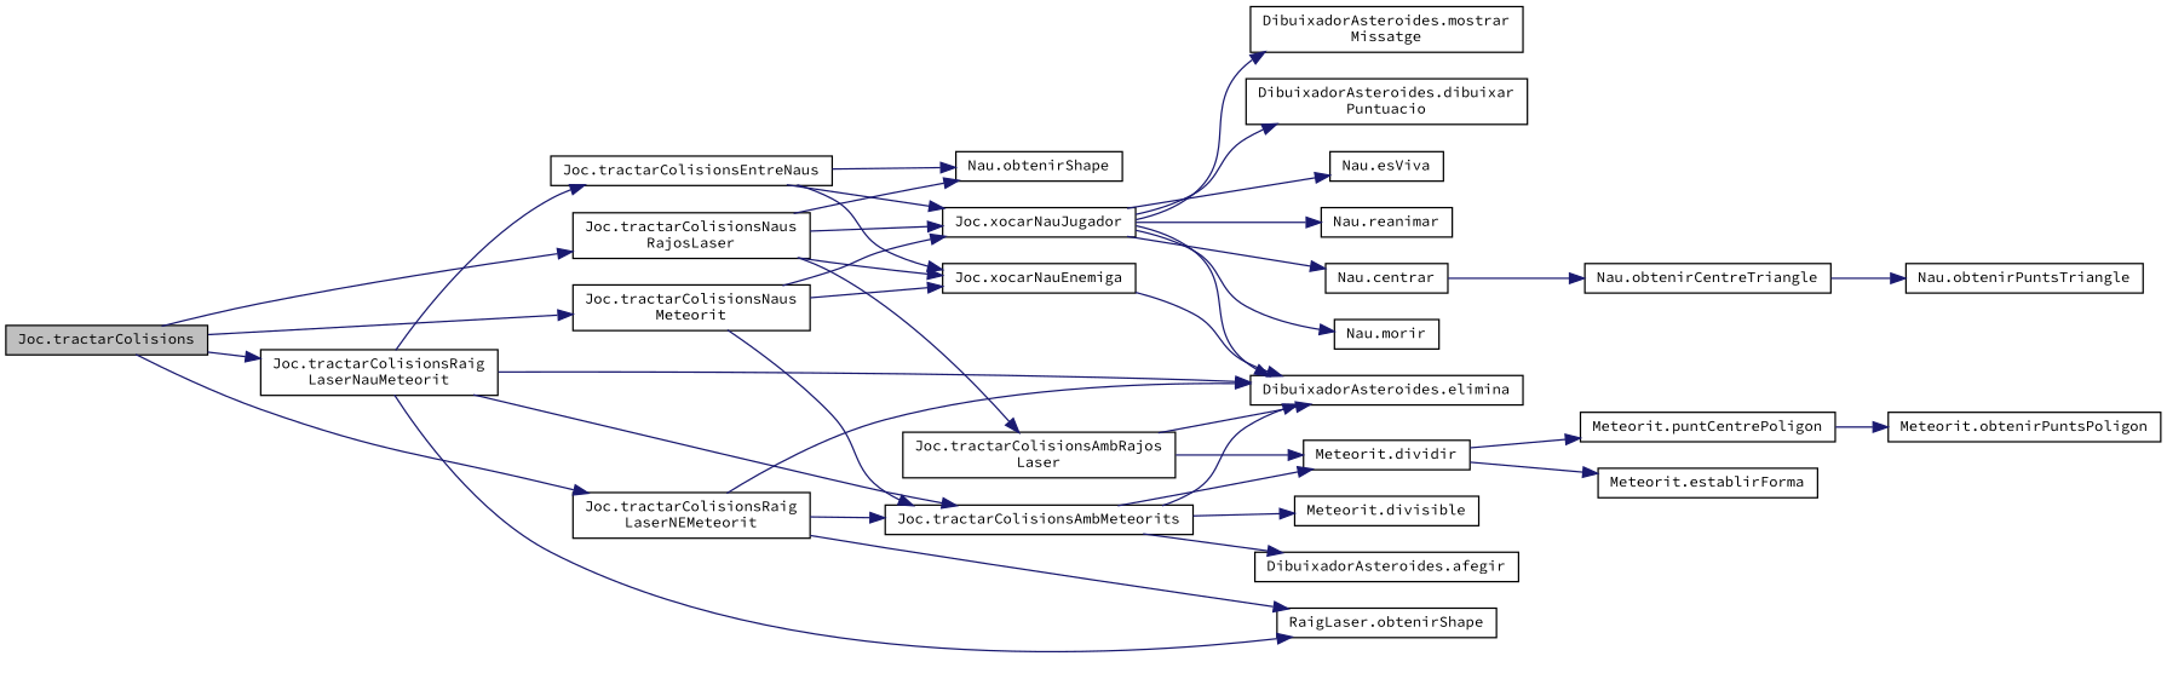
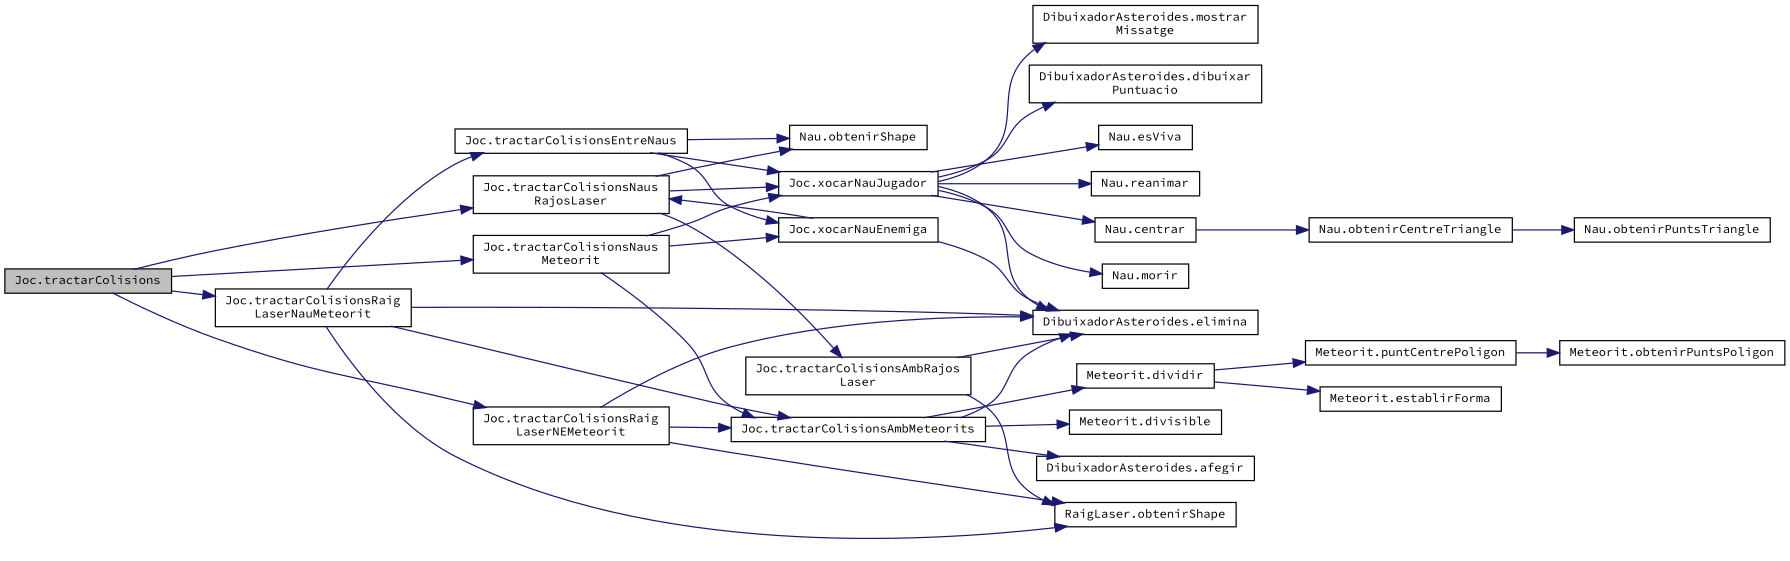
  digraph {
    fontname="Source Code Pro"
    rankdir=LR
    node [color=black fillcolor=white fontname="Source Code Pro" fontsize=10 shape=record style=filled]
    edge [color=midnightblue fontname="Source Code Pro" fontsize=10 labelfontname=Helvetica labelfontsize=10 style=solid]
    n1 [fillcolor=grey75 fontcolor=black height=0.2 label="Joc.tractarColisions" width=0.4]
    n2 [height=0.2 label="Joc.tractarColisionsNaus\lRajosLaser" width=0.4]
    n3 [height=0.2 label="Joc.tractarColisionsNaus\lMeteorit" width=0.4]
    n4 [height=0.2 label="Joc.tractarColisionsRaig\lLaserNauMeteorit" width=0.4]
    n5 [height=0.2 label="Joc.tractarColisionsRaig\lLaserNEMeteorit" width=0.4]
    n6 [height=0.2 label="Joc.tractarColisionsEntreNaus" width=0.4]
    n7 [height=0.2 label="Nau.obtenirShape" width=0.4]
    n8 [height=0.2 label="Joc.xocarNauJugador" width=0.4]
    n9 [height=0.2 label="Joc.xocarNauEnemiga" width=0.4]
    n10 [height=0.2 label="Joc.tractarColisionsAmbRajos\lLaser" width=0.4]
    n11 [height=0.2 label="Joc.tractarColisionsAmbMeteorits" width=0.4]
    n12 [height=0.2 label="DibuixadorAsteroides.elimina" width=0.4]
    n13 [height=0.2 label="RaigLaser.obtenirShape" width=0.4]
    n14 [height=0.2 label="Nau.esViva" width=0.4]
    n15 [height=0.2 label="Nau.reanimar" width=0.4]
    n16 [height=0.2 label="Nau.centrar" width=0.4]
    n17 [height=0.2 label="Nau.morir" width=0.4]
    n18 [height=0.2 label="DibuixadorAsteroides.mostrar\lMissatge" width=0.4]
    n19 [height=0.2 label="DibuixadorAsteroides.dibuixar\lPuntuacio" width=0.4]
    n20 [height=0.2 label="Nau.obtenirCentreTriangle" width=0.4]
    n21 [height=0.2 label="Nau.obtenirPuntsTriangle" width=0.4]
    n22 [height=0.2 label="Meteorit.divisible" width=0.4]
    n23 [height=0.2 label="Meteorit.dividir" width=0.4]
    n24 [height=0.2 label="DibuixadorAsteroides.afegir" width=0.4]
    n25 [height=0.2 label="Meteorit.puntCentrePoligon" width=0.4]
    n26 [height=0.2 label="Meteorit.establirForma" width=0.4]
    n27 [height=0.2 label="Meteorit.obtenirPuntsPoligon" width=0.4]
    n1 -> n2
    n1 -> n3
    n1 -> n4
    n1 -> n5
    n2 -> n7
    n2 -> n8
-   n2 -> n9
+   n9 -> n2
    n2 -> n10
    n3 -> n8
    n3 -> n9
    n3 -> n11
    n4 -> n6
    n4 -> n11
    n4 -> n12
    n4 -> n13
    n5 -> n11
    n5 -> n12
    n5 -> n13
    n6 -> n7
    n6 -> n8
    n6 -> n9
    n8 -> n12
    n8 -> n14
    n8 -> n15
    n8 -> n16
    n8 -> n17
    n8 -> n18
    n8 -> n19
    n9 -> n12
    n10 -> n12
-   n10 -> n23
+   n10 -> n13
    n11 -> n12
    n11 -> n22
    n11 -> n23
    n11 -> n24
    n16 -> n20
    n20 -> n21
    n23 -> n25
    n23 -> n26
    n25 -> n27
  }
